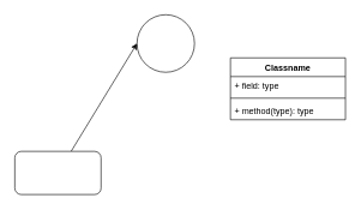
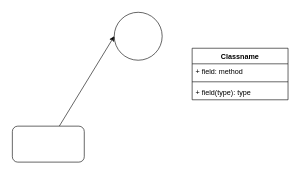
  <mxCell id="0" />
  <mxCell id="1" parent="0" />
  <mxCell id="2" value="" style="ellipse;whiteSpace=wrap;html=1;aspect=fixed;" parent="1" vertex="1"><mxGeometry x="190" y="20" width="80" height="80" as="geometry" /></mxCell>
  <mxCell id="3" value="Classname" style="swimlane;fontStyle=1;align=center;verticalAlign=top;childLayout=stackLayout;horizontal=1;startSize=26;horizontalStack=0;resizeParent=1;resizeParentMax=0;resizeLast=0;collapsible=1;marginBottom=0;" parent="1" vertex="1"><mxGeometry x="320" y="80" width="160" height="86" as="geometry"><mxRectangle x="370" y="200" width="100" height="26" as="alternateBounds" /></mxGeometry></mxCell>
- <mxCell id="4" value="+ field: type" style="text;strokeColor=none;fillColor=none;align=left;verticalAlign=top;spacingLeft=4;spacingRight=4;overflow=hidden;rotatable=0;points=[[0,0.5],[1,0.5]];portConstraint=eastwest;" parent="3" vertex="1"><mxGeometry y="26" width="160" height="26" as="geometry" /></mxCell>
+ <mxCell id="4" value="+ field: method" style="text;strokeColor=none;fillColor=none;align=left;verticalAlign=top;spacingLeft=4;spacingRight=4;overflow=hidden;rotatable=0;points=[[0,0.5],[1,0.5]];portConstraint=eastwest;" parent="3" vertex="1"><mxGeometry y="26" width="160" height="26" as="geometry" /></mxCell>
  <mxCell id="5" value="" style="line;strokeWidth=1;fillColor=none;align=left;verticalAlign=middle;spacingTop=-1;spacingLeft=3;spacingRight=3;rotatable=0;labelPosition=right;points=[];portConstraint=eastwest;" parent="3" vertex="1"><mxGeometry y="52" width="160" height="8" as="geometry" /></mxCell>
- <mxCell id="6" value="+ method(type): type" style="text;strokeColor=none;fillColor=none;align=left;verticalAlign=top;spacingLeft=4;spacingRight=4;overflow=hidden;rotatable=0;points=[[0,0.5],[1,0.5]];portConstraint=eastwest;" parent="3" vertex="1"><mxGeometry y="60" width="160" height="26" as="geometry" /></mxCell>
+ <mxCell id="6" value="+ field(type): type" style="text;strokeColor=none;fillColor=none;align=left;verticalAlign=top;spacingLeft=4;spacingRight=4;overflow=hidden;rotatable=0;points=[[0,0.5],[1,0.5]];portConstraint=eastwest;" parent="3" vertex="1"><mxGeometry y="60" width="160" height="26" as="geometry" /></mxCell>
  <mxCell id="7" style="rounded=0;orthogonalLoop=1;jettySize=auto;html=1;entryX=0;entryY=0.5;entryDx=0;entryDy=0;shadow=0;" edge="1" parent="1" source="8" target="2"><mxGeometry relative="1" as="geometry" /></mxCell>
  <mxCell id="8" value="" style="rounded=1;whiteSpace=wrap;html=1;" vertex="1" parent="1"><mxGeometry x="20" y="210" width="120" height="60" as="geometry" /></mxCell>
